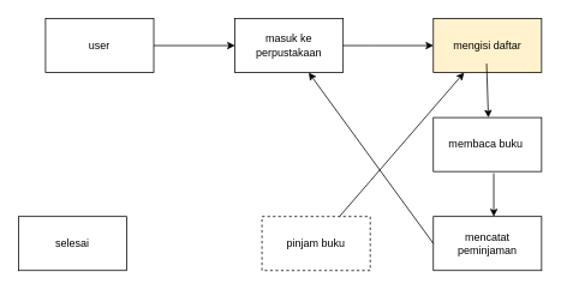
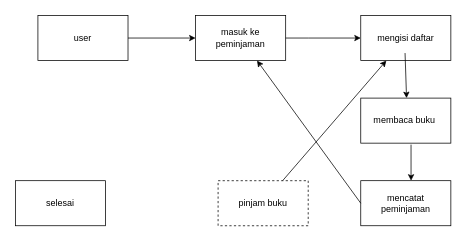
  <mxCell id="0" />
  <mxCell id="1" parent="0" />
  <mxCell id="2" value="" style="endArrow=classic;html=1;rounded=0;" edge="1" parent="1" target="3"><mxGeometry width="50" height="50" relative="1" as="geometry"><mxPoint x="170" y="50" as="sourcePoint" /><mxPoint x="320" y="50" as="targetPoint" /></mxGeometry></mxCell>
- <mxCell id="3" value="masuk ke perpustakaan" style="rounded=0;whiteSpace=wrap;html=1;" vertex="1" parent="1"><mxGeometry x="260" y="20" width="120" height="60" as="geometry" /></mxCell>
+ <mxCell id="3" value="masuk ke peminjaman" style="rounded=0;whiteSpace=wrap;html=1;" vertex="1" parent="1"><mxGeometry x="260" y="20" width="120" height="60" as="geometry" /></mxCell>
  <mxCell id="4" value="user" style="rounded=0;whiteSpace=wrap;html=1;" vertex="1" parent="1"><mxGeometry x="50" y="20" width="120" height="60" as="geometry" /></mxCell>
  <mxCell id="5" value="" style="endArrow=classic;html=1;rounded=0;exitX=1;exitY=0.5;exitDx=0;exitDy=0;" edge="1" parent="1" source="3"><mxGeometry width="50" height="50" relative="1" as="geometry"><mxPoint x="390" y="40" as="sourcePoint" /><mxPoint x="480" y="50" as="targetPoint" /><Array as="points"><mxPoint x="410" y="50" /></Array></mxGeometry></mxCell>
- <mxCell id="6" value="mengisi daftar" style="rounded=0;whiteSpace=wrap;html=1;fillColor=#fff2cc;" vertex="1" parent="1"><mxGeometry x="480" y="20" width="120" height="60" as="geometry" /></mxCell>
+ <mxCell id="6" value="mengisi daftar" style="rounded=0;whiteSpace=wrap;html=1;" vertex="1" parent="1"><mxGeometry x="480" y="20" width="120" height="60" as="geometry" /></mxCell>
  <mxCell id="7" value="" style="endArrow=classic;html=1;rounded=0;" edge="1" parent="1"><mxGeometry width="50" height="50" relative="1" as="geometry"><mxPoint x="539" y="70" as="sourcePoint" /><mxPoint x="541" y="130" as="targetPoint" /></mxGeometry></mxCell>
  <mxCell id="8" value="membaca buku&amp;nbsp;" style="rounded=0;whiteSpace=wrap;html=1;" vertex="1" parent="1"><mxGeometry x="480" y="130" width="120" height="60" as="geometry" /></mxCell>
  <mxCell id="9" value="" style="endArrow=classic;html=1;rounded=0;exitX=0.558;exitY=1.033;exitDx=0;exitDy=0;exitPerimeter=0;" edge="1" parent="1" source="8"><mxGeometry width="50" height="50" relative="1" as="geometry"><mxPoint x="550" y="270" as="sourcePoint" /><mxPoint x="547" y="240" as="targetPoint" /></mxGeometry></mxCell>
  <mxCell id="10" value="mencatat peminjaman" style="rounded=0;whiteSpace=wrap;html=1;" vertex="1" parent="1"><mxGeometry x="480" y="240" width="120" height="60" as="geometry" /></mxCell>
  <mxCell id="11" value="" style="endArrow=classic;html=1;rounded=0;exitX=0;exitY=0.5;exitDx=0;exitDy=0;" edge="1" parent="1" source="10" target="3"><mxGeometry width="50" height="50" relative="1" as="geometry"><mxPoint x="280" y="150" as="sourcePoint" /><mxPoint x="350" y="270" as="targetPoint" /></mxGeometry></mxCell>
  <mxCell id="12" value="pinjam buku" style="rounded=0;whiteSpace=wrap;html=1;dashed=1;" vertex="1" parent="1"><mxGeometry x="290" y="240" width="120" height="60" as="geometry" /></mxCell>
  <mxCell id="13" value="selesai" style="rounded=0;whiteSpace=wrap;html=1;" vertex="1" parent="1"><mxGeometry x="20" y="240" width="120" height="60" as="geometry" /></mxCell>
  <mxCell id="14" value="" style="endArrow=classic;html=1;rounded=0;" edge="1" parent="1" source="12" target="6"><mxGeometry width="50" height="50" relative="1" as="geometry"><mxPoint x="280" y="150" as="sourcePoint" /><mxPoint x="330" y="100" as="targetPoint" /></mxGeometry></mxCell>
